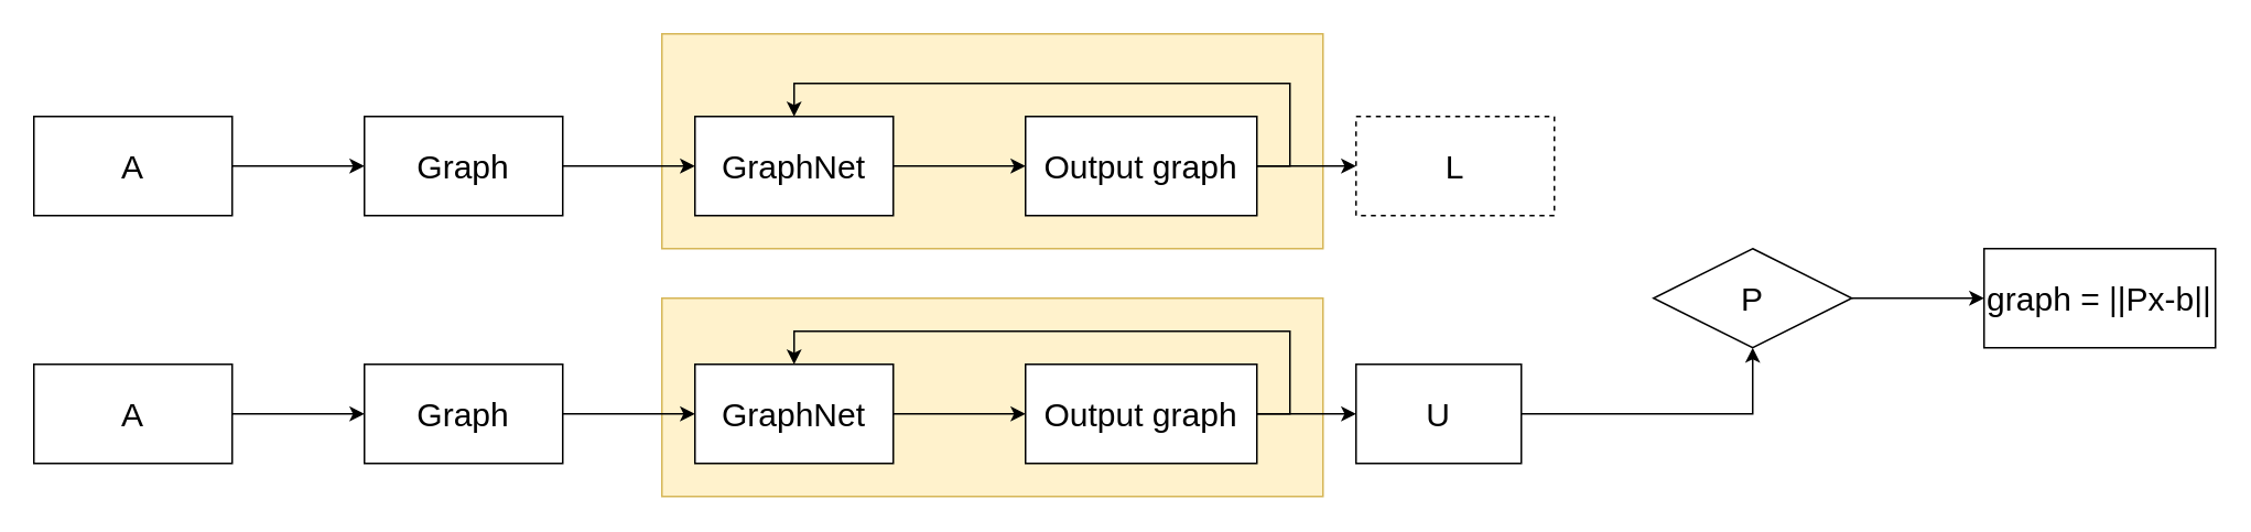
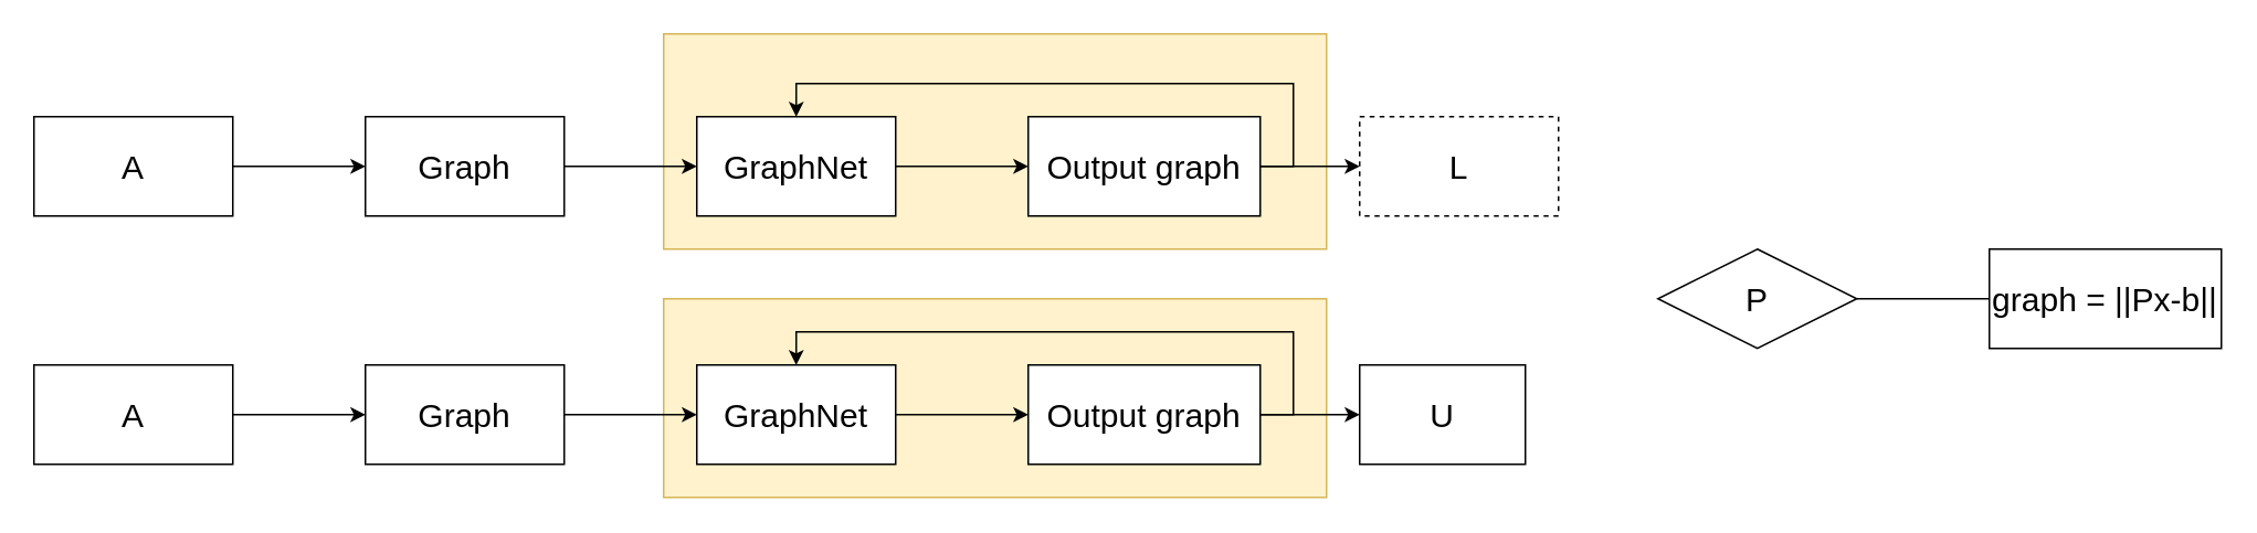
  <mxCell id="0" />
  <mxCell id="1" parent="0" />
  <mxCell id="2" value="" style="rounded=0;whiteSpace=wrap;html=1;fillColor=#fff2cc;strokeColor=#d6b656;" vertex="1" parent="1"><mxGeometry x="400" y="180" width="400" height="120" as="geometry" /></mxCell>
  <mxCell id="3" value="" style="rounded=0;whiteSpace=wrap;html=1;fillColor=#fff2cc;strokeColor=#d6b656;" vertex="1" parent="1"><mxGeometry x="400" y="20" width="400" height="130" as="geometry" /></mxCell>
  <mxCell id="4" value="" style="edgeStyle=orthogonalEdgeStyle;rounded=0;orthogonalLoop=1;jettySize=auto;html=1;fontSize=20;" edge="1" parent="1" source="5" target="7"><mxGeometry relative="1" as="geometry" /></mxCell>
  <mxCell id="5" value="A" style="rounded=0;whiteSpace=wrap;html=1;fontSize=20;" vertex="1" parent="1"><mxGeometry x="20" y="70" width="120" height="60" as="geometry" /></mxCell>
  <mxCell id="6" value="" style="edgeStyle=orthogonalEdgeStyle;rounded=0;orthogonalLoop=1;jettySize=auto;html=1;fontSize=20;" edge="1" parent="1" source="7" target="9"><mxGeometry relative="1" as="geometry" /></mxCell>
  <mxCell id="7" value="Graph" style="rounded=0;whiteSpace=wrap;html=1;fontSize=20;" vertex="1" parent="1"><mxGeometry x="220" y="70" width="120" height="60" as="geometry" /></mxCell>
  <mxCell id="8" value="" style="edgeStyle=orthogonalEdgeStyle;rounded=0;orthogonalLoop=1;jettySize=auto;html=1;fontSize=20;" edge="1" parent="1" source="9" target="12"><mxGeometry relative="1" as="geometry" /></mxCell>
  <mxCell id="9" value="GraphNet" style="rounded=0;whiteSpace=wrap;html=1;fontSize=20;" vertex="1" parent="1"><mxGeometry x="420" y="70" width="120" height="60" as="geometry" /></mxCell>
  <mxCell id="10" value="" style="edgeStyle=orthogonalEdgeStyle;rounded=0;orthogonalLoop=1;jettySize=auto;html=1;" edge="1" parent="1" source="12" target="22"><mxGeometry relative="1" as="geometry" /></mxCell>
  <mxCell id="11" style="edgeStyle=orthogonalEdgeStyle;rounded=0;orthogonalLoop=1;jettySize=auto;html=1;entryX=0.5;entryY=0;entryDx=0;entryDy=0;" edge="1" parent="1" source="12" target="9"><mxGeometry relative="1" as="geometry"><Array as="points"><mxPoint x="780" y="100" /><mxPoint x="780" y="50" /><mxPoint x="480" y="50" /></Array></mxGeometry></mxCell>
  <mxCell id="12" value="Output graph" style="rounded=0;whiteSpace=wrap;html=1;fontSize=20;" vertex="1" parent="1"><mxGeometry x="620" y="70" width="140" height="60" as="geometry" /></mxCell>
  <mxCell id="13" value="" style="edgeStyle=orthogonalEdgeStyle;rounded=0;orthogonalLoop=1;jettySize=auto;html=1;fontSize=20;" edge="1" parent="1" source="14" target="16"><mxGeometry relative="1" as="geometry" /></mxCell>
  <mxCell id="14" value="A" style="rounded=0;whiteSpace=wrap;html=1;fontSize=20;" vertex="1" parent="1"><mxGeometry x="20" y="220" width="120" height="60" as="geometry" /></mxCell>
  <mxCell id="15" value="" style="edgeStyle=orthogonalEdgeStyle;rounded=0;orthogonalLoop=1;jettySize=auto;html=1;fontSize=20;" edge="1" parent="1" source="16" target="18"><mxGeometry relative="1" as="geometry" /></mxCell>
  <mxCell id="16" value="Graph" style="rounded=0;whiteSpace=wrap;html=1;fontSize=20;" vertex="1" parent="1"><mxGeometry x="220" y="220" width="120" height="60" as="geometry" /></mxCell>
  <mxCell id="17" value="" style="edgeStyle=orthogonalEdgeStyle;rounded=0;orthogonalLoop=1;jettySize=auto;html=1;fontSize=20;" edge="1" parent="1" source="18" target="21"><mxGeometry relative="1" as="geometry" /></mxCell>
  <mxCell id="18" value="GraphNet" style="rounded=0;whiteSpace=wrap;html=1;fontSize=20;" vertex="1" parent="1"><mxGeometry x="420" y="220" width="120" height="60" as="geometry" /></mxCell>
  <mxCell id="19" value="" style="edgeStyle=orthogonalEdgeStyle;rounded=0;orthogonalLoop=1;jettySize=auto;html=1;" edge="1" parent="1" source="21" target="24"><mxGeometry relative="1" as="geometry" /></mxCell>
  <mxCell id="20" style="edgeStyle=orthogonalEdgeStyle;rounded=0;orthogonalLoop=1;jettySize=auto;html=1;entryX=0.5;entryY=0;entryDx=0;entryDy=0;" edge="1" parent="1" source="21" target="18"><mxGeometry relative="1" as="geometry"><Array as="points"><mxPoint x="780" y="250" /><mxPoint x="780" y="200" /><mxPoint x="480" y="200" /></Array></mxGeometry></mxCell>
  <mxCell id="21" value="Output graph" style="rounded=0;whiteSpace=wrap;html=1;fontSize=20;" vertex="1" parent="1"><mxGeometry x="620" y="220" width="140" height="60" as="geometry" /></mxCell>
  <mxCell id="22" value="L" style="rounded=0;whiteSpace=wrap;html=1;fontSize=20;dashed=1;" vertex="1" parent="1"><mxGeometry x="820" y="70" width="120" height="60" as="geometry" /></mxCell>
- <mxCell id="23" style="edgeStyle=orthogonalEdgeStyle;rounded=0;orthogonalLoop=1;jettySize=auto;html=1;entryX=0.5;entryY=1;entryDx=0;entryDy=0;" edge="1" parent="1" source="24" target="26"><mxGeometry relative="1" as="geometry" /></mxCell>
  <mxCell id="24" value="U" style="rounded=0;whiteSpace=wrap;html=1;fontSize=20;" vertex="1" parent="1"><mxGeometry x="820" y="220" width="100" height="60" as="geometry" /></mxCell>
- <mxCell id="25" value="" style="edgeStyle=orthogonalEdgeStyle;rounded=0;orthogonalLoop=1;jettySize=auto;html=1;" edge="1" parent="1" source="26" target="27"><mxGeometry relative="1" as="geometry" /></mxCell>
+ <mxCell id="25" value="" style="edgeStyle=orthogonalEdgeStyle;rounded=0;orthogonalLoop=1;jettySize=auto;html=1;endArrow=none;" edge="1" parent="1" source="26" target="27"><mxGeometry relative="1" as="geometry" /></mxCell>
  <mxCell id="26" value="P" style="rhombus;whiteSpace=wrap;html=1;fontSize=20;" vertex="1" parent="1"><mxGeometry x="1000" y="150" width="120" height="60" as="geometry" /></mxCell>
  <mxCell id="27" value="graph = ||Px-b||" style="rounded=0;whiteSpace=wrap;html=1;fontSize=20;" vertex="1" parent="1"><mxGeometry x="1200" y="150" width="140" height="60" as="geometry" /></mxCell>
